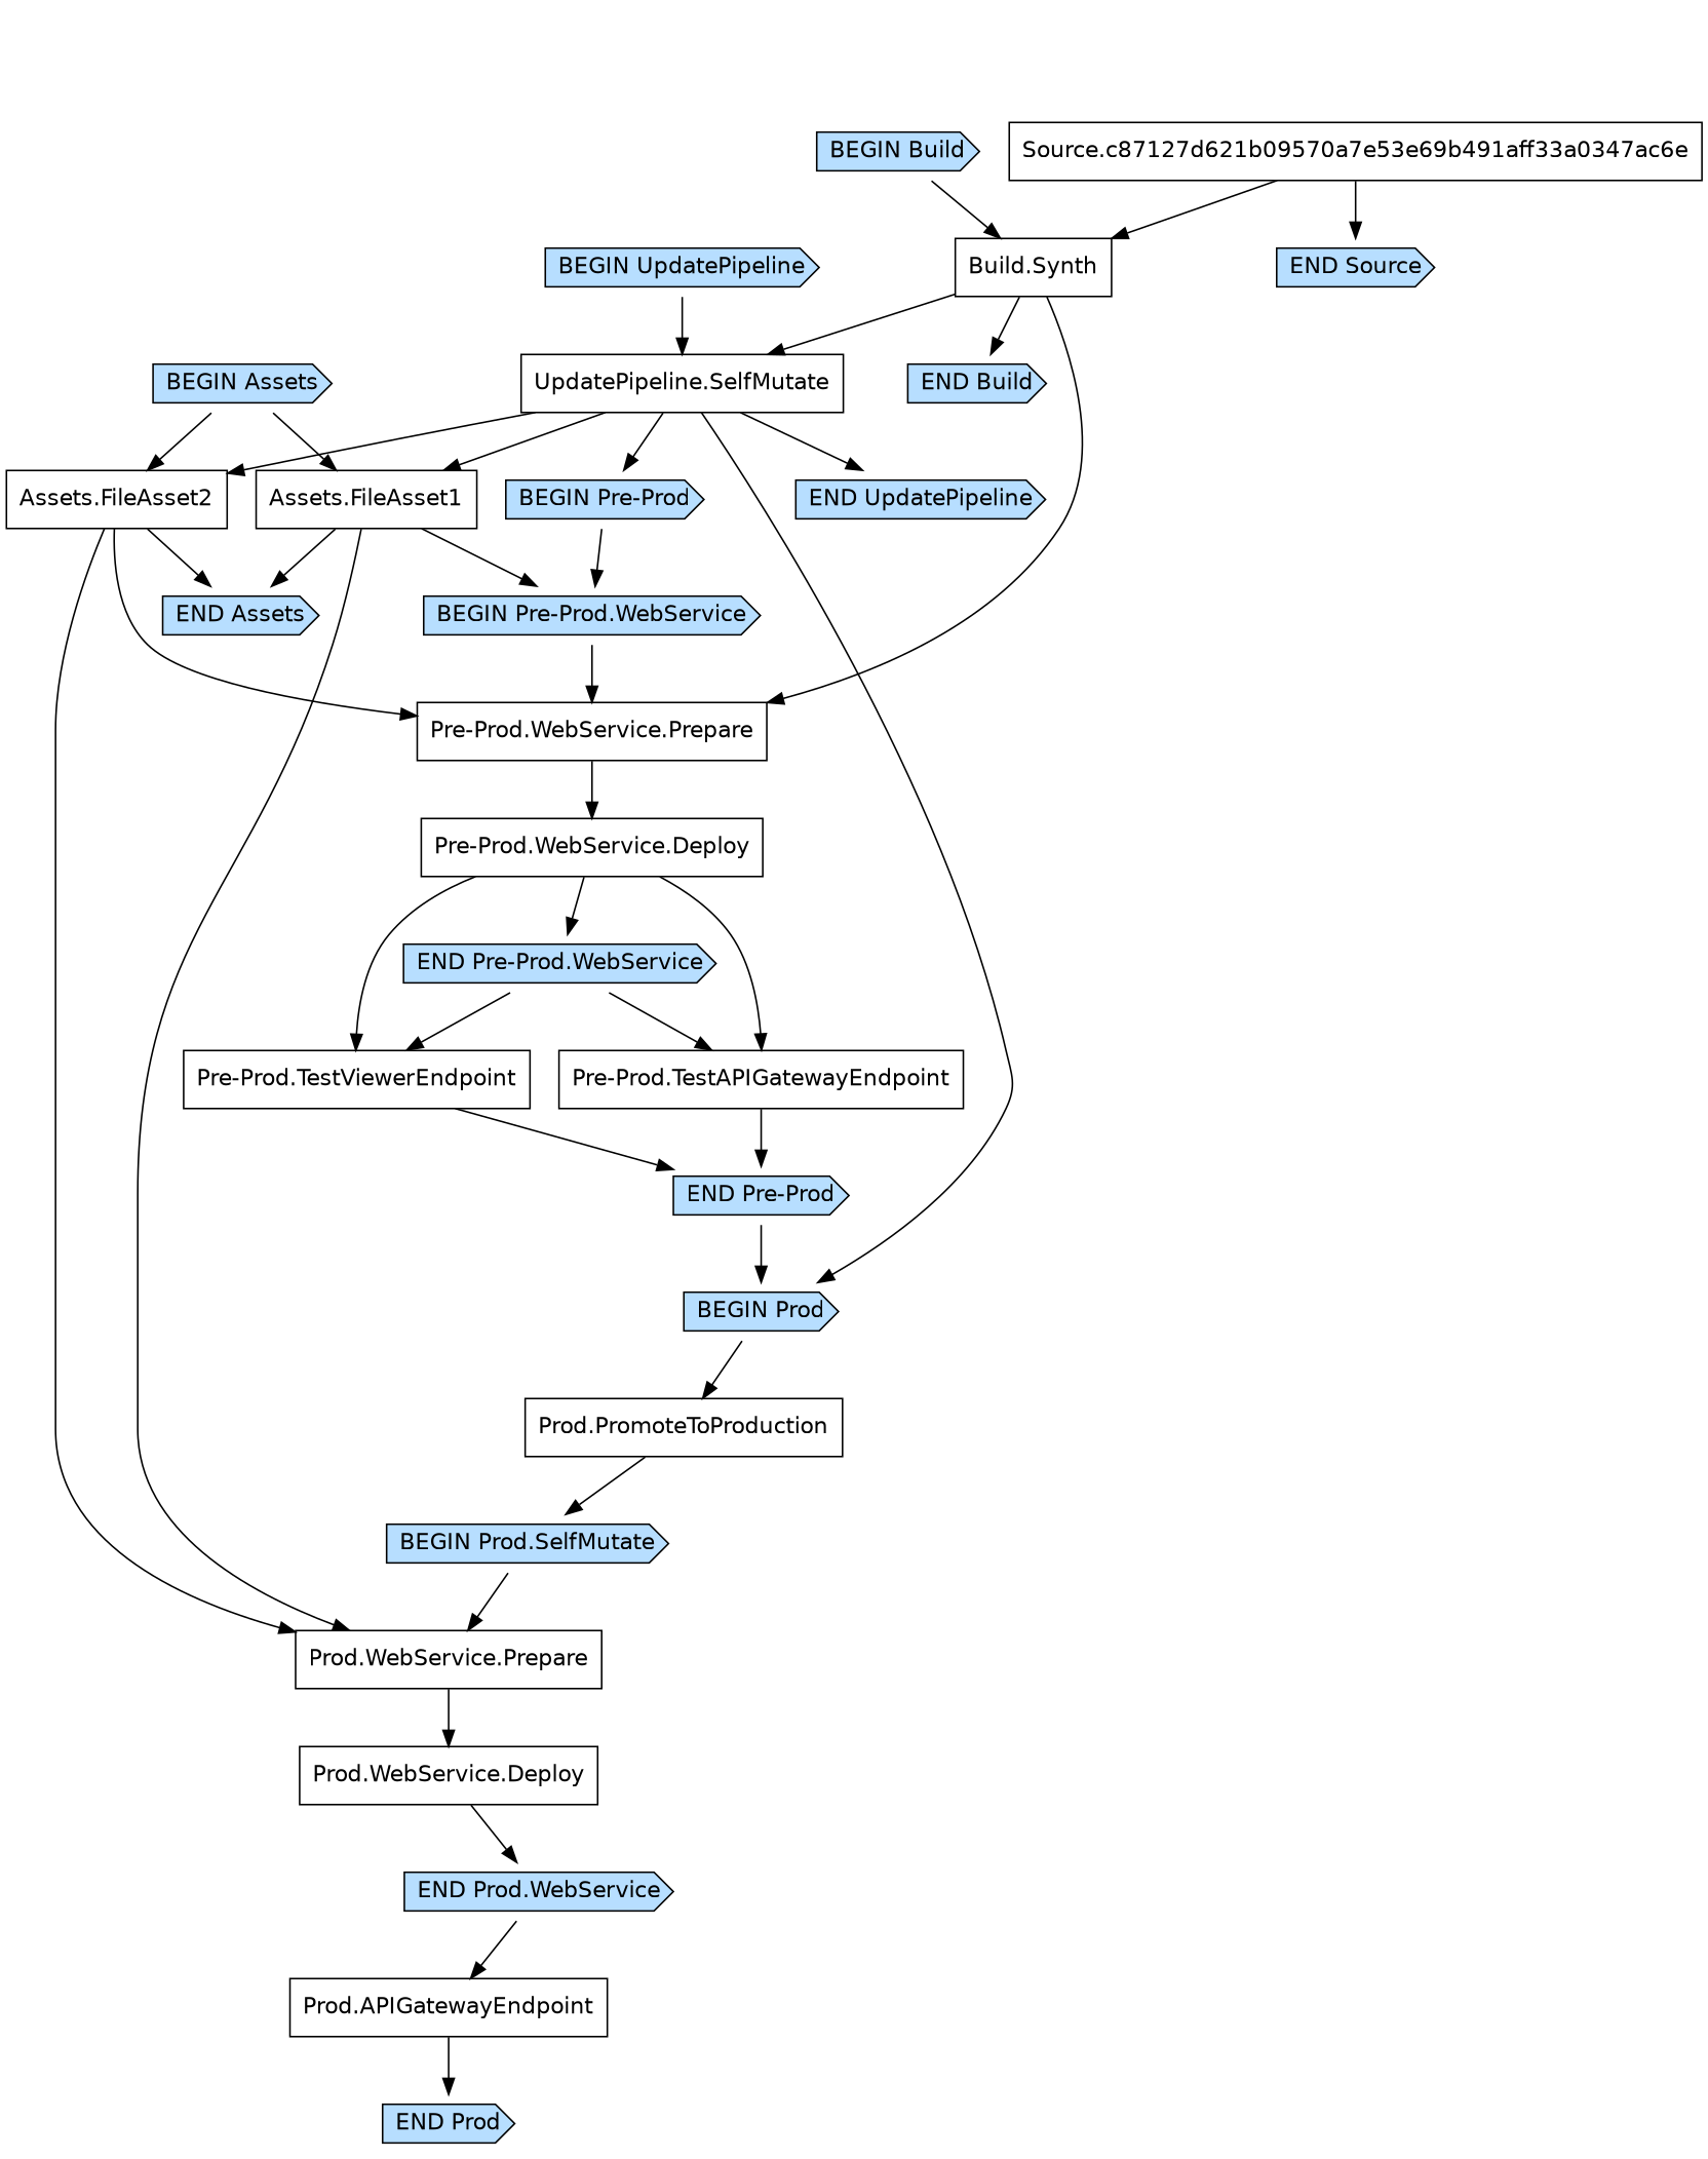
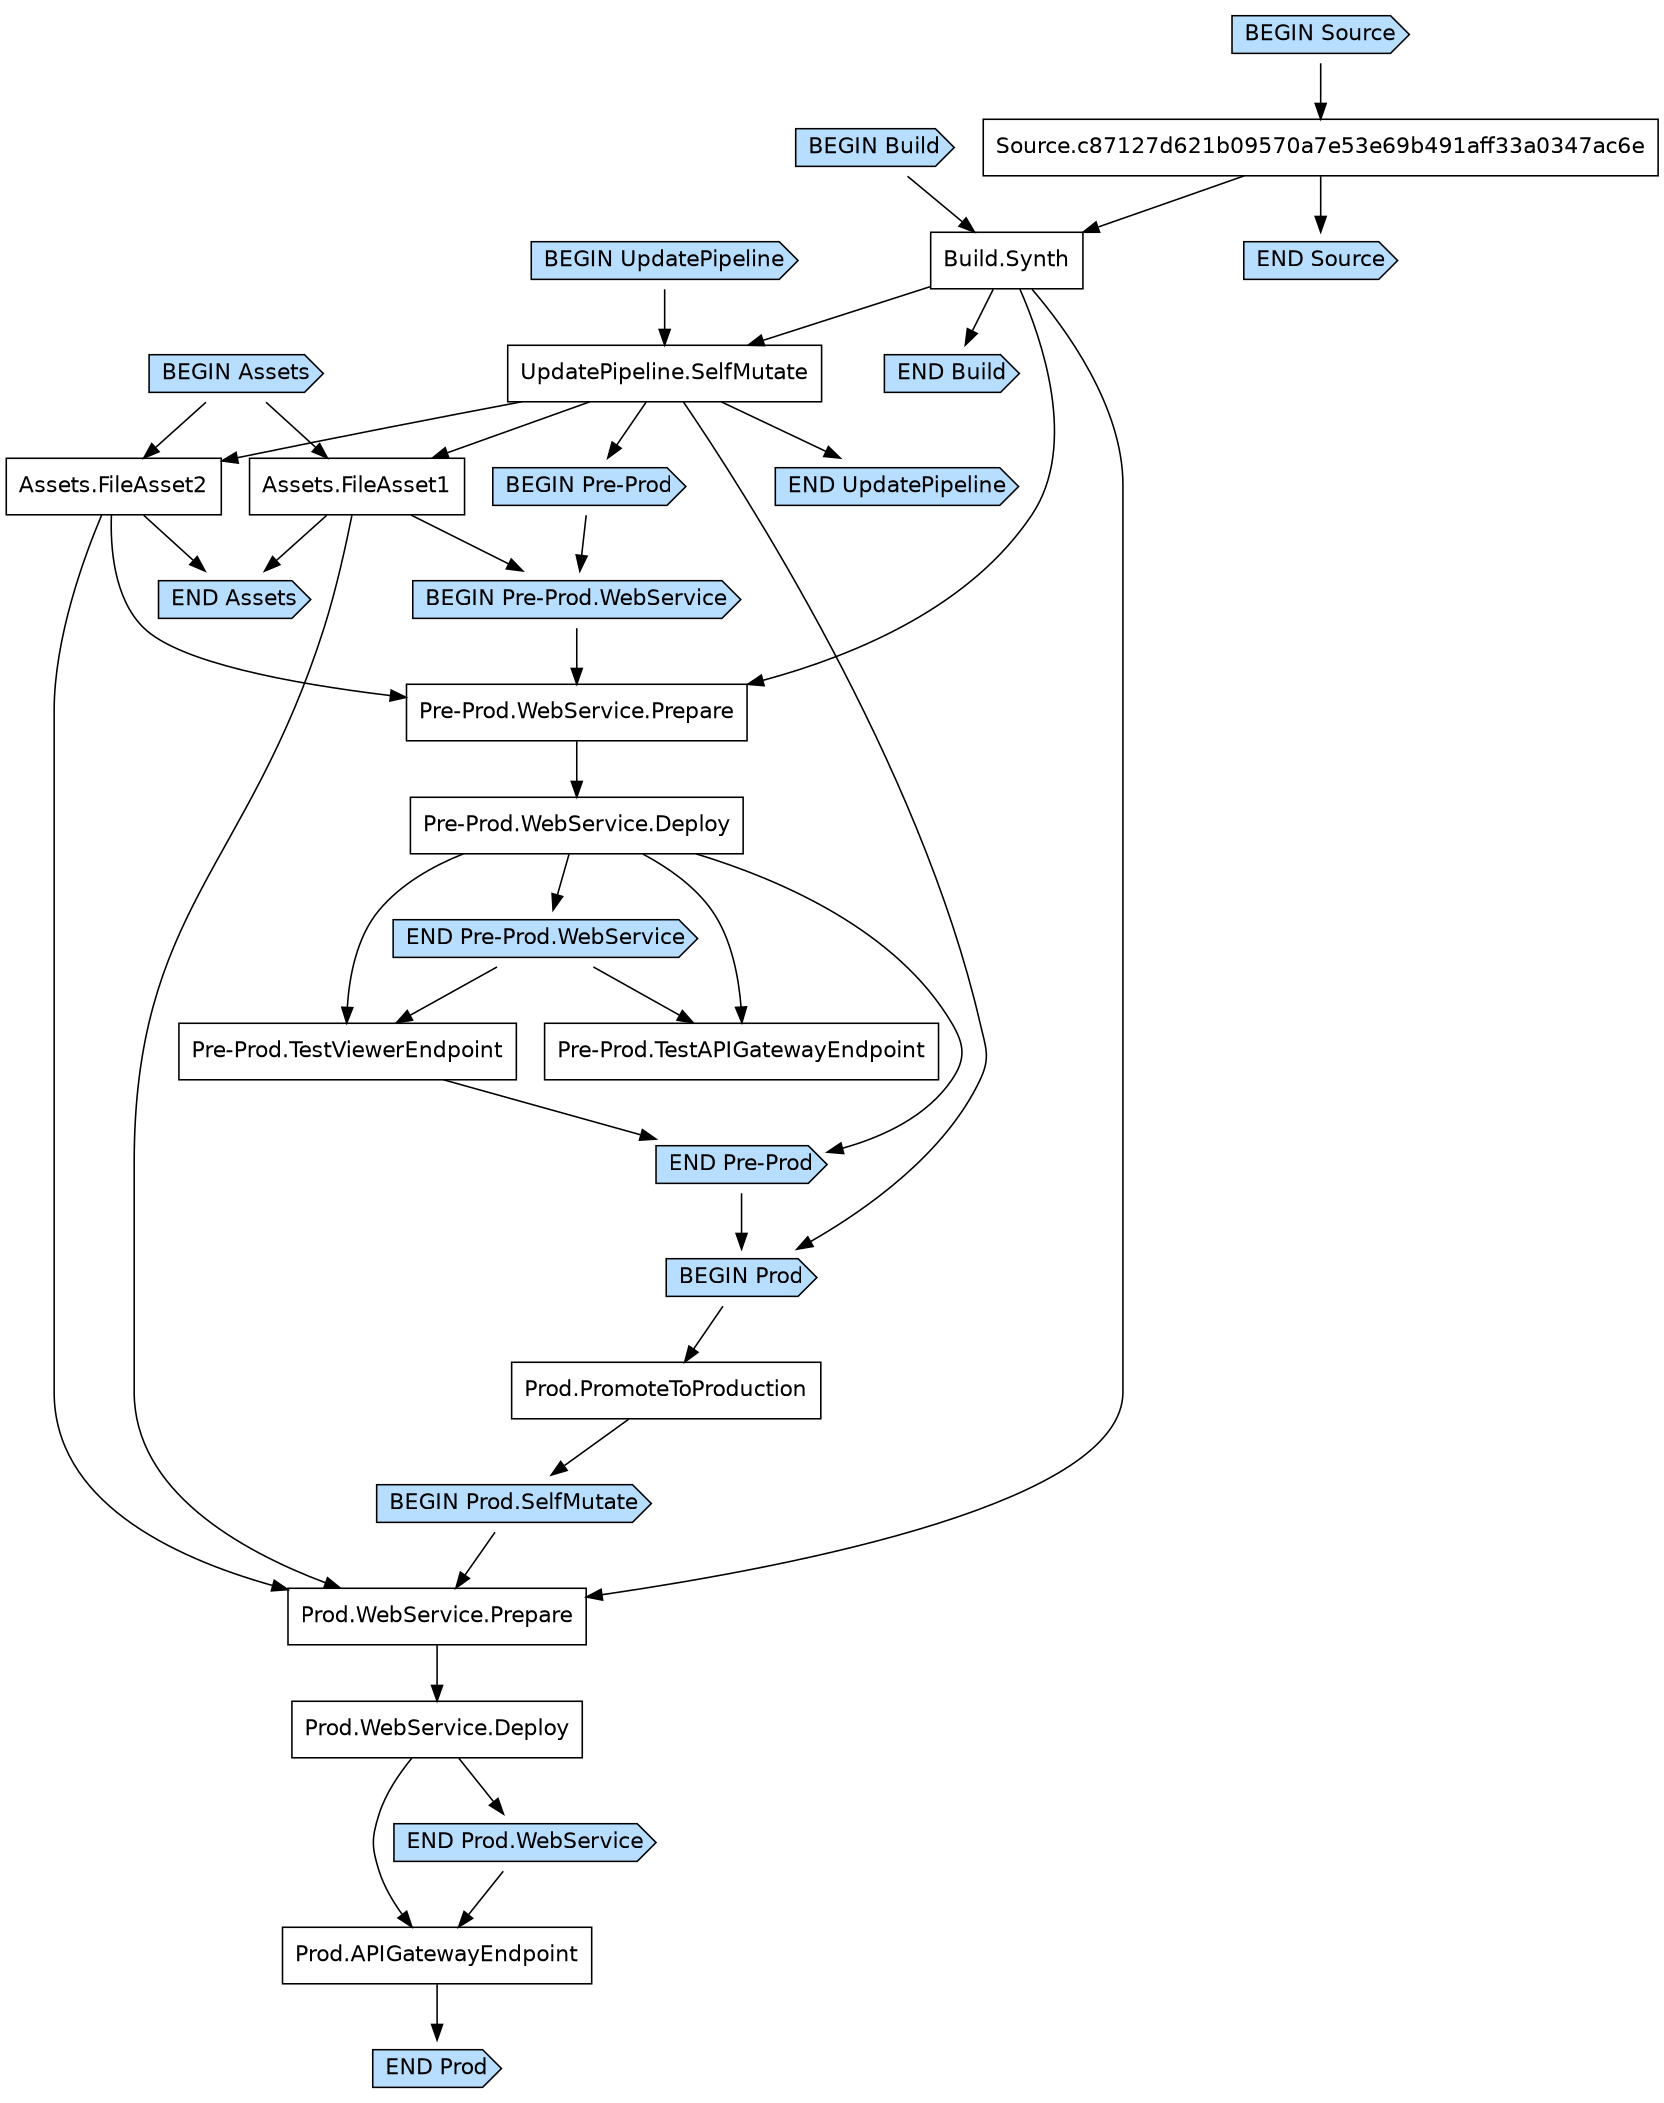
  digraph {
    fontname="DejaVu Sans"
    node [fontname="DejaVu Sans" shape=cds fillcolor="#b7deff" style=filled]
    edge [fontname="DejaVu Sans"]
    "Build.Synth" [shape=box fillcolor="" style=""]
    "BEGIN Build"
    "END Build"
    "UpdatePipeline.SelfMutate" [shape=box fillcolor="" style=""]
    "Pre-Prod.WebService.Prepare" [shape=box fillcolor="" style=""]
    "Prod.WebService.Prepare" [shape=box fillcolor="" style=""]
    "END UpdatePipeline"
    "Assets.FileAsset1" [shape=box fillcolor="" style=""]
    "Assets.FileAsset2" [shape=box fillcolor="" style=""]
    "BEGIN Pre-Prod"
    "BEGIN Prod"
    "Pre-Prod.WebService.Deploy" [shape=box fillcolor="" style=""]
    "Prod.WebService.Deploy" [shape=box fillcolor="" style=""]
    "Source.c87127d621b09570a7e53e69b491aff33a0347ac6e" [shape=box fillcolor="" style=""]
    "END Source"
    "BEGIN UpdatePipeline"
    "END Assets"
    "BEGIN Pre-Prod.WebService"
    "Prod.PromoteToProduction" [shape=box fillcolor="" style=""]
    "BEGIN Assets"
    "END Pre-Prod"
    "Pre-Prod.TestViewerEndpoint" [shape=box fillcolor="" style=""]
    "END Pre-Prod.WebService"
    "Pre-Prod.TestAPIGatewayEndpoint" [shape=box fillcolor="" style=""]
    n25 [label="BEGIN Prod.SelfMutate"]
    "Prod.APIGatewayEndpoint" [shape=box fillcolor="" style=""]
    "END Prod.WebService"
    "END Prod"
+   "BEGIN Source"
    "Build.Synth" -> "END Build"
    "Build.Synth" -> "UpdatePipeline.SelfMutate"
    "Build.Synth" -> "Pre-Prod.WebService.Prepare"
+   "Build.Synth" -> "Prod.WebService.Prepare"
    "BEGIN Build" -> "Build.Synth"
    "UpdatePipeline.SelfMutate" -> "END UpdatePipeline"
    "UpdatePipeline.SelfMutate" -> "Assets.FileAsset1"
    "UpdatePipeline.SelfMutate" -> "Assets.FileAsset2"
    "UpdatePipeline.SelfMutate" -> "BEGIN Pre-Prod"
    "UpdatePipeline.SelfMutate" -> "BEGIN Prod"
    "Pre-Prod.WebService.Prepare" -> "Pre-Prod.WebService.Deploy"
    "Prod.WebService.Prepare" -> "Prod.WebService.Deploy"
    "Assets.FileAsset1" -> "Prod.WebService.Prepare"
    "Assets.FileAsset1" -> "END Assets"
    "Assets.FileAsset1" -> "BEGIN Pre-Prod.WebService"
    "Assets.FileAsset2" -> "Pre-Prod.WebService.Prepare"
    "Assets.FileAsset2" -> "Prod.WebService.Prepare"
    "Assets.FileAsset2" -> "END Assets"
    "BEGIN Pre-Prod" -> "BEGIN Pre-Prod.WebService"
    "BEGIN Prod" -> "Prod.PromoteToProduction"
    "Pre-Prod.WebService.Deploy" -> "Pre-Prod.TestViewerEndpoint"
    "Pre-Prod.WebService.Deploy" -> "END Pre-Prod.WebService"
    "Pre-Prod.WebService.Deploy" -> "Pre-Prod.TestAPIGatewayEndpoint"
+   "Prod.WebService.Deploy" -> "Prod.APIGatewayEndpoint"
    "Prod.WebService.Deploy" -> "END Prod.WebService"
    "Source.c87127d621b09570a7e53e69b491aff33a0347ac6e" -> "Build.Synth"
    "Source.c87127d621b09570a7e53e69b491aff33a0347ac6e" -> "END Source"
    "BEGIN UpdatePipeline" -> "UpdatePipeline.SelfMutate"
    "BEGIN Pre-Prod.WebService" -> "Pre-Prod.WebService.Prepare"
    "Prod.PromoteToProduction" -> n25
    "BEGIN Assets" -> "Assets.FileAsset1"
    "BEGIN Assets" -> "Assets.FileAsset2"
    "END Pre-Prod" -> "BEGIN Prod"
    "Pre-Prod.TestViewerEndpoint" -> "END Pre-Prod"
    "END Pre-Prod.WebService" -> "Pre-Prod.TestViewerEndpoint"
    "END Pre-Prod.WebService" -> "Pre-Prod.TestAPIGatewayEndpoint"
-   "Pre-Prod.TestAPIGatewayEndpoint" -> "END Pre-Prod"
+   "Pre-Prod.WebService.Deploy" -> "END Pre-Prod"
    n25 -> "Prod.WebService.Prepare"
    "Prod.APIGatewayEndpoint" -> "END Prod"
    "END Prod.WebService" -> "Prod.APIGatewayEndpoint"
+   "BEGIN Source" -> "Source.c87127d621b09570a7e53e69b491aff33a0347ac6e"
  }
